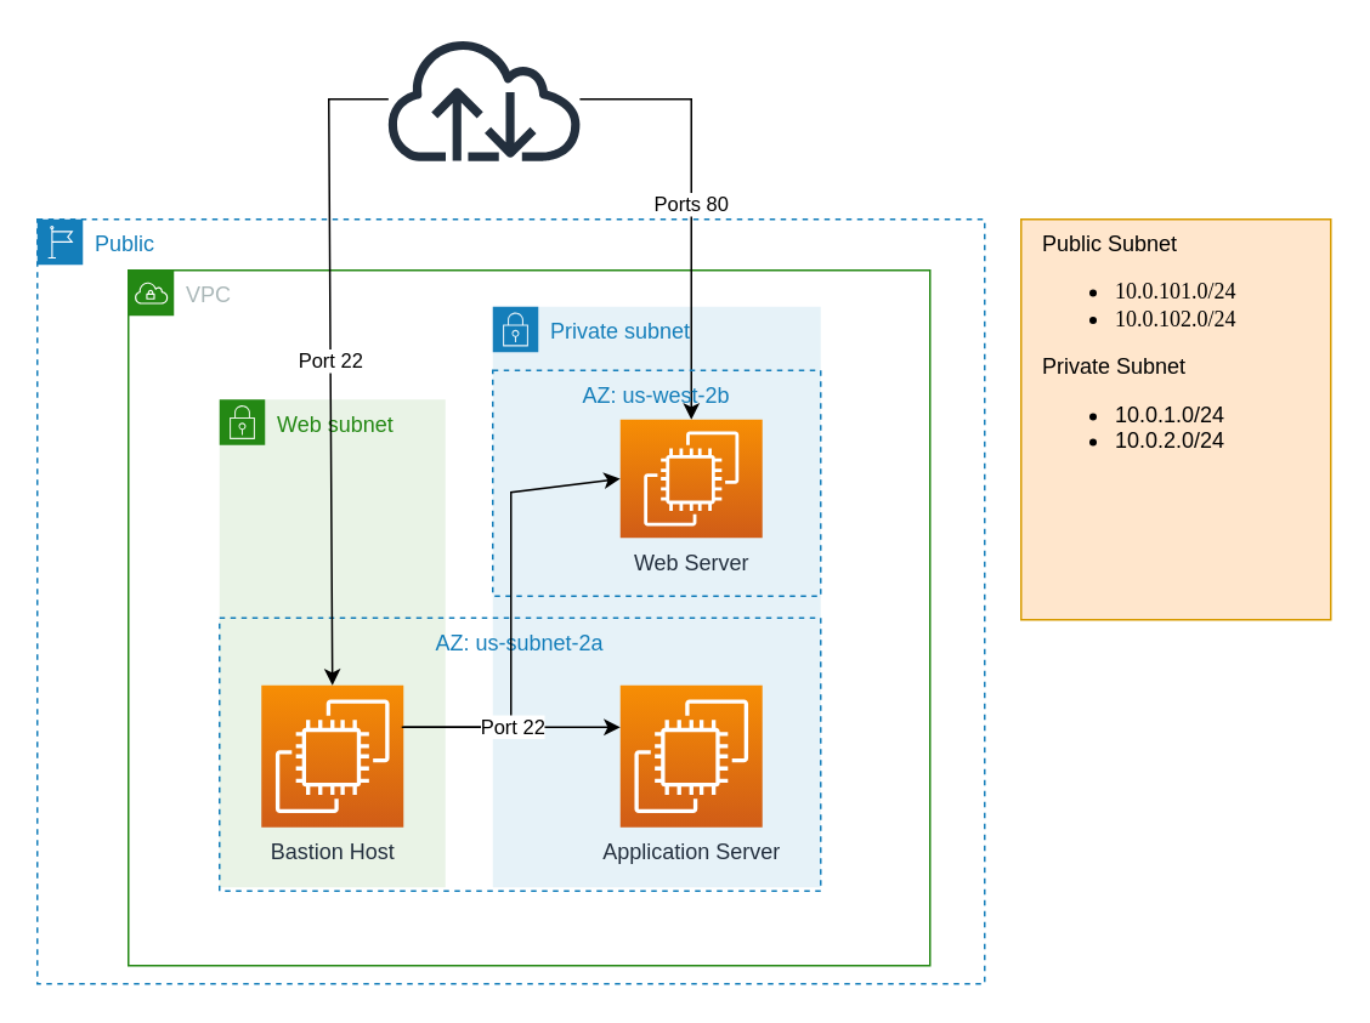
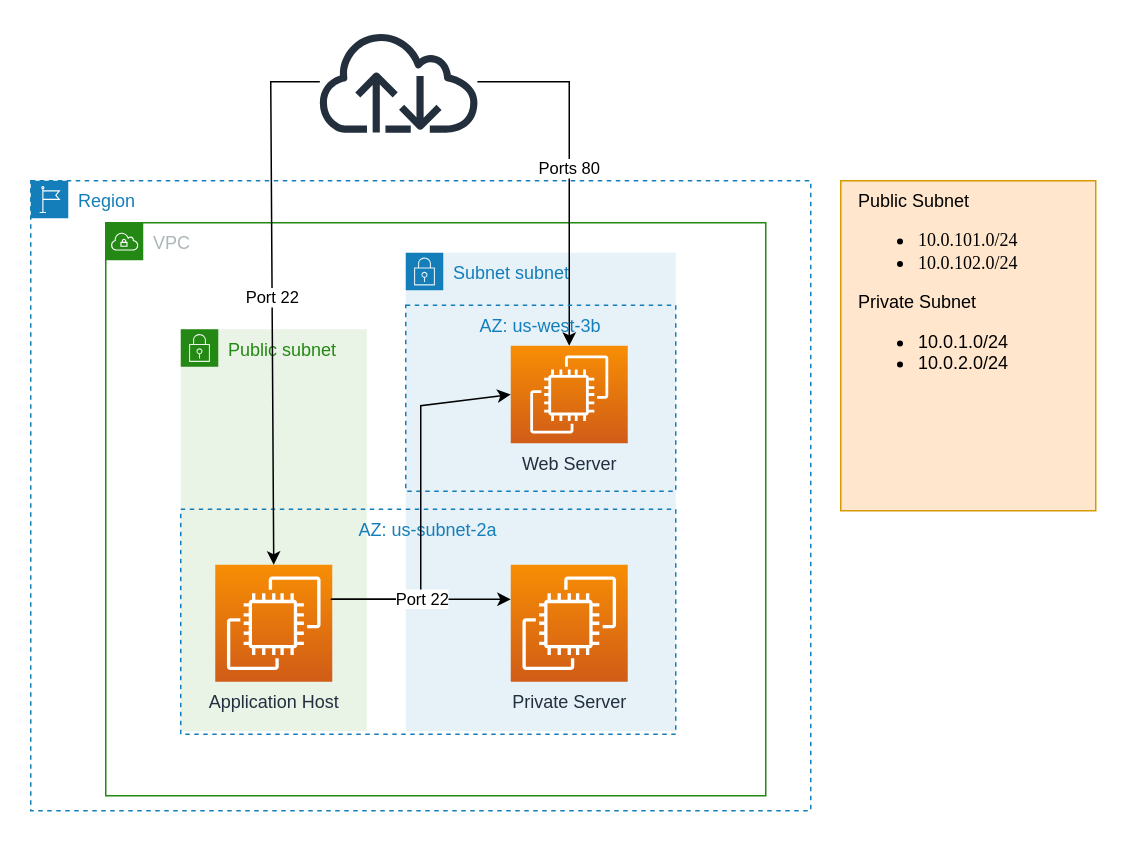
  <mxCell id="0" />
  <mxCell id="1" parent="0" />
  <mxCell id="2" value="VPC" style="points=[[0,0],[0.25,0],[0.5,0],[0.75,0],[1,0],[1,0.25],[1,0.5],[1,0.75],[1,1],[0.75,1],[0.5,1],[0.25,1],[0,1],[0,0.75],[0,0.5],[0,0.25]];outlineConnect=0;gradientColor=none;html=1;whiteSpace=wrap;fontSize=12;fontStyle=0;container=1;pointerEvents=0;collapsible=0;recursiveResize=0;shape=mxgraph.aws4.group;grIcon=mxgraph.aws4.group_vpc;strokeColor=#248814;fillColor=none;verticalAlign=top;align=left;spacingLeft=30;fontColor=#AAB7B8;dashed=0;" parent="1" vertex="1"><mxGeometry x="70" y="148" width="440" height="382" as="geometry" /></mxCell>
- <mxCell id="3" value="Private subnet" style="points=[[0,0],[0.25,0],[0.5,0],[0.75,0],[1,0],[1,0.25],[1,0.5],[1,0.75],[1,1],[0.75,1],[0.5,1],[0.25,1],[0,1],[0,0.75],[0,0.5],[0,0.25]];outlineConnect=0;gradientColor=none;html=1;whiteSpace=wrap;fontSize=12;fontStyle=0;container=1;pointerEvents=0;collapsible=0;recursiveResize=0;shape=mxgraph.aws4.group;grIcon=mxgraph.aws4.group_security_group;grStroke=0;strokeColor=#147EBA;fillColor=#E6F2F8;verticalAlign=top;align=left;spacingLeft=30;fontColor=#147EBA;dashed=0;" parent="2" vertex="1"><mxGeometry x="200" y="20" width="180" height="319" as="geometry" /></mxCell>
+ <mxCell id="3" value="Subnet subnet" style="points=[[0,0],[0.25,0],[0.5,0],[0.75,0],[1,0],[1,0.25],[1,0.5],[1,0.75],[1,1],[0.75,1],[0.5,1],[0.25,1],[0,1],[0,0.75],[0,0.5],[0,0.25]];outlineConnect=0;gradientColor=none;html=1;whiteSpace=wrap;fontSize=12;fontStyle=0;container=1;pointerEvents=0;collapsible=0;recursiveResize=0;shape=mxgraph.aws4.group;grIcon=mxgraph.aws4.group_security_group;grStroke=0;strokeColor=#147EBA;fillColor=#E6F2F8;verticalAlign=top;align=left;spacingLeft=30;fontColor=#147EBA;dashed=0;" parent="2" vertex="1"><mxGeometry x="200" y="20" width="180" height="319" as="geometry" /></mxCell>
  <mxCell id="4" value="Ports 80" style="endArrow=classic;html=1;rounded=0;" parent="1" target="6" edge="1" source="13"><mxGeometry x="0.004" width="50" height="50" relative="1" as="geometry"><mxPoint x="273.123" y="114.049" as="sourcePoint" /><mxPoint x="470" y="169" as="targetPoint" /><mxPoint as="offset" /><Array as="points"><mxPoint x="379" y="54" /></Array></mxGeometry></mxCell>
- <mxCell id="5" value="Application Server" style="points=[[0,0,0],[0.25,0,0],[0.5,0,0],[0.75,0,0],[1,0,0],[0,1,0],[0.25,1,0],[0.5,1,0],[0.75,1,0],[1,1,0],[0,0.25,0],[0,0.5,0],[0,0.75,0],[1,0.25,0],[1,0.5,0],[1,0.75,0]];outlineConnect=0;fontColor=#232F3E;gradientColor=#F78E04;gradientDirection=north;fillColor=#D05C17;strokeColor=#ffffff;dashed=0;verticalLabelPosition=bottom;verticalAlign=top;align=center;html=1;fontSize=12;fontStyle=0;aspect=fixed;shape=mxgraph.aws4.resourceIcon;resIcon=mxgraph.aws4.ec2;" parent="1" vertex="1"><mxGeometry x="340" y="376" width="78" height="78" as="geometry" /></mxCell>
+ <mxCell id="5" value="Private Server" style="points=[[0,0,0],[0.25,0,0],[0.5,0,0],[0.75,0,0],[1,0,0],[0,1,0],[0.25,1,0],[0.5,1,0],[0.75,1,0],[1,1,0],[0,0.25,0],[0,0.5,0],[0,0.75,0],[1,0.25,0],[1,0.5,0],[1,0.75,0]];outlineConnect=0;fontColor=#232F3E;gradientColor=#F78E04;gradientDirection=north;fillColor=#D05C17;strokeColor=#ffffff;dashed=0;verticalLabelPosition=bottom;verticalAlign=top;align=center;html=1;fontSize=12;fontStyle=0;aspect=fixed;shape=mxgraph.aws4.resourceIcon;resIcon=mxgraph.aws4.ec2;" parent="1" vertex="1"><mxGeometry x="340" y="376" width="78" height="78" as="geometry" /></mxCell>
  <mxCell id="6" value="Web Server" style="points=[[0,0,0],[0.25,0,0],[0.5,0,0],[0.75,0,0],[1,0,0],[0,1,0],[0.25,1,0],[0.5,1,0],[0.75,1,0],[1,1,0],[0,0.25,0],[0,0.5,0],[0,0.75,0],[1,0.25,0],[1,0.5,0],[1,0.75,0]];outlineConnect=0;fontColor=#232F3E;gradientColor=#F78E04;gradientDirection=north;fillColor=#D05C17;strokeColor=#ffffff;dashed=0;verticalLabelPosition=bottom;verticalAlign=top;align=center;html=1;fontSize=12;fontStyle=0;aspect=fixed;shape=mxgraph.aws4.resourceIcon;resIcon=mxgraph.aws4.ec2;" parent="1" vertex="1"><mxGeometry x="340" y="230" width="78" height="65" as="geometry" /></mxCell>
- <mxCell id="7" value="Public" style="points=[[0,0],[0.25,0],[0.5,0],[0.75,0],[1,0],[1,0.25],[1,0.5],[1,0.75],[1,1],[0.75,1],[0.5,1],[0.25,1],[0,1],[0,0.75],[0,0.5],[0,0.25]];outlineConnect=0;gradientColor=none;html=1;whiteSpace=wrap;fontSize=12;fontStyle=0;container=1;pointerEvents=0;collapsible=0;recursiveResize=0;shape=mxgraph.aws4.group;grIcon=mxgraph.aws4.group_region;strokeColor=#147EBA;fillColor=none;verticalAlign=top;align=left;spacingLeft=30;fontColor=#147EBA;dashed=1;" parent="1" vertex="1"><mxGeometry x="20" y="120" width="520" height="420" as="geometry" /></mxCell>
- <mxCell id="8" value="Web subnet" style="points=[[0,0],[0.25,0],[0.5,0],[0.75,0],[1,0],[1,0.25],[1,0.5],[1,0.75],[1,1],[0.75,1],[0.5,1],[0.25,1],[0,1],[0,0.75],[0,0.5],[0,0.25]];outlineConnect=0;gradientColor=none;html=1;whiteSpace=wrap;fontSize=12;fontStyle=0;container=1;pointerEvents=0;collapsible=0;recursiveResize=0;shape=mxgraph.aws4.group;grIcon=mxgraph.aws4.group_security_group;grStroke=0;strokeColor=#248814;fillColor=#E9F3E6;verticalAlign=top;align=left;spacingLeft=30;fontColor=#248814;dashed=0;" parent="7" vertex="1"><mxGeometry x="100" y="99" width="124" height="268" as="geometry" /></mxCell>
- <mxCell id="9" value="Bastion Host" style="points=[[0,0,0],[0.25,0,0],[0.5,0,0],[0.75,0,0],[1,0,0],[0,1,0],[0.25,1,0],[0.5,1,0],[0.75,1,0],[1,1,0],[0,0.25,0],[0,0.5,0],[0,0.75,0],[1,0.25,0],[1,0.5,0],[1,0.75,0]];outlineConnect=0;fontColor=#232F3E;gradientColor=#F78E04;gradientDirection=north;fillColor=#D05C17;strokeColor=#ffffff;dashed=0;verticalLabelPosition=bottom;verticalAlign=top;align=center;html=1;fontSize=12;fontStyle=0;aspect=fixed;shape=mxgraph.aws4.resourceIcon;resIcon=mxgraph.aws4.ec2;" parent="8" vertex="1"><mxGeometry x="23" y="157" width="78" height="78" as="geometry" /></mxCell>
+ <mxCell id="7" value="Region" style="points=[[0,0],[0.25,0],[0.5,0],[0.75,0],[1,0],[1,0.25],[1,0.5],[1,0.75],[1,1],[0.75,1],[0.5,1],[0.25,1],[0,1],[0,0.75],[0,0.5],[0,0.25]];outlineConnect=0;gradientColor=none;html=1;whiteSpace=wrap;fontSize=12;fontStyle=0;container=1;pointerEvents=0;collapsible=0;recursiveResize=0;shape=mxgraph.aws4.group;grIcon=mxgraph.aws4.group_region;strokeColor=#147EBA;fillColor=none;verticalAlign=top;align=left;spacingLeft=30;fontColor=#147EBA;dashed=1;" parent="1" vertex="1"><mxGeometry x="20" y="120" width="520" height="420" as="geometry" /></mxCell>
+ <mxCell id="8" value="Public subnet" style="points=[[0,0],[0.25,0],[0.5,0],[0.75,0],[1,0],[1,0.25],[1,0.5],[1,0.75],[1,1],[0.75,1],[0.5,1],[0.25,1],[0,1],[0,0.75],[0,0.5],[0,0.25]];outlineConnect=0;gradientColor=none;html=1;whiteSpace=wrap;fontSize=12;fontStyle=0;container=1;pointerEvents=0;collapsible=0;recursiveResize=0;shape=mxgraph.aws4.group;grIcon=mxgraph.aws4.group_security_group;grStroke=0;strokeColor=#248814;fillColor=#E9F3E6;verticalAlign=top;align=left;spacingLeft=30;fontColor=#248814;dashed=0;" parent="7" vertex="1"><mxGeometry x="100" y="99" width="124" height="268" as="geometry" /></mxCell>
+ <mxCell id="9" value="Application Host" style="points=[[0,0,0],[0.25,0,0],[0.5,0,0],[0.75,0,0],[1,0,0],[0,1,0],[0.25,1,0],[0.5,1,0],[0.75,1,0],[1,1,0],[0,0.25,0],[0,0.5,0],[0,0.75,0],[1,0.25,0],[1,0.5,0],[1,0.75,0]];outlineConnect=0;fontColor=#232F3E;gradientColor=#F78E04;gradientDirection=north;fillColor=#D05C17;strokeColor=#ffffff;dashed=0;verticalLabelPosition=bottom;verticalAlign=top;align=center;html=1;fontSize=12;fontStyle=0;aspect=fixed;shape=mxgraph.aws4.resourceIcon;resIcon=mxgraph.aws4.ec2;" parent="8" vertex="1"><mxGeometry x="23" y="157" width="78" height="78" as="geometry" /></mxCell>
  <mxCell id="10" value="AZ: us-subnet-2a" style="fillColor=none;strokeColor=#147EBA;dashed=1;verticalAlign=top;fontStyle=0;fontColor=#147EBA;whiteSpace=wrap;html=1;" parent="7" vertex="1"><mxGeometry x="100" y="219" width="330" height="150" as="geometry" /></mxCell>
- <mxCell id="11" value="AZ: us-west-2b" style="fillColor=none;strokeColor=#147EBA;dashed=1;verticalAlign=top;fontStyle=0;fontColor=#147EBA;whiteSpace=wrap;html=1;" parent="7" vertex="1"><mxGeometry x="250" y="83" width="180" height="124" as="geometry" /></mxCell>
+ <mxCell id="11" value="AZ: us-west-3b" style="fillColor=none;strokeColor=#147EBA;dashed=1;verticalAlign=top;fontStyle=0;fontColor=#147EBA;whiteSpace=wrap;html=1;" parent="7" vertex="1"><mxGeometry x="250" y="83" width="180" height="124" as="geometry" /></mxCell>
  <mxCell id="12" value="Port 22" style="endArrow=classic;html=1;rounded=0;entryX=0.5;entryY=0;entryDx=0;entryDy=0;entryPerimeter=0;" parent="1" target="9" edge="1" source="13"><mxGeometry width="50" height="50" relative="1" as="geometry"><mxPoint x="235.24" y="119" as="sourcePoint" /><mxPoint x="470" y="169" as="targetPoint" /><Array as="points"><mxPoint x="180" y="54" /></Array></mxGeometry></mxCell>
  <mxCell id="13" value="" style="sketch=0;outlineConnect=0;fontColor=#232F3E;gradientColor=none;fillColor=#232F3D;strokeColor=none;dashed=0;verticalLabelPosition=bottom;verticalAlign=top;align=center;html=1;fontSize=12;fontStyle=0;aspect=fixed;pointerEvents=1;shape=mxgraph.aws4.internet;" parent="1" vertex="1"><mxGeometry x="210" y="20" width="110.5" height="68" as="geometry" /></mxCell>
  <mxCell id="14" value="" style="endArrow=classic;html=1;rounded=0;entryX=0;entryY=0.5;entryDx=0;entryDy=0;entryPerimeter=0;" parent="1" target="6" edge="1"><mxGeometry width="50" height="50" relative="1" as="geometry"><mxPoint x="220" y="399" as="sourcePoint" /><mxPoint x="179" y="369" as="targetPoint" /><Array as="points"><mxPoint x="280" y="399" /><mxPoint x="280" y="270" /></Array></mxGeometry></mxCell>
  <mxCell id="15" value="Public Subnet&lt;br&gt;&lt;ul&gt;&lt;li&gt;&lt;font face=&quot;Verdana&quot;&gt;10.0.101.0/24&lt;/font&gt;&lt;/li&gt;&lt;li&gt;&lt;font face=&quot;Verdana&quot;&gt;10.0.102.0/24&lt;/font&gt;&lt;/li&gt;&lt;/ul&gt;Private Subnet&lt;br&gt;&lt;div style=&quot;&quot;&gt;&lt;ul&gt;&lt;li&gt;10.0.1.0/24&lt;/li&gt;&lt;li&gt;10.0.2.0/24&lt;/li&gt;&lt;/ul&gt;&lt;/div&gt;" style="rounded=0;whiteSpace=wrap;html=1;fillColor=#ffe6cc;strokeColor=#d79b00;align=left;verticalAlign=top;spacingLeft=10;" vertex="1" parent="1"><mxGeometry x="560" y="120" width="170" height="220" as="geometry" /></mxCell>
  <mxCell id="16" value="Port 22" style="endArrow=classic;html=1;rounded=0;exitX=1;exitY=0.5;exitDx=0;exitDy=0;entryX=0;entryY=0.5;entryDx=0;entryDy=0;entryPerimeter=0;exitPerimeter=0;" parent="1" edge="1"><mxGeometry width="50" height="50" relative="1" as="geometry"><mxPoint x="221" y="399" as="sourcePoint" /><mxPoint x="340" y="399" as="targetPoint" /></mxGeometry></mxCell>
